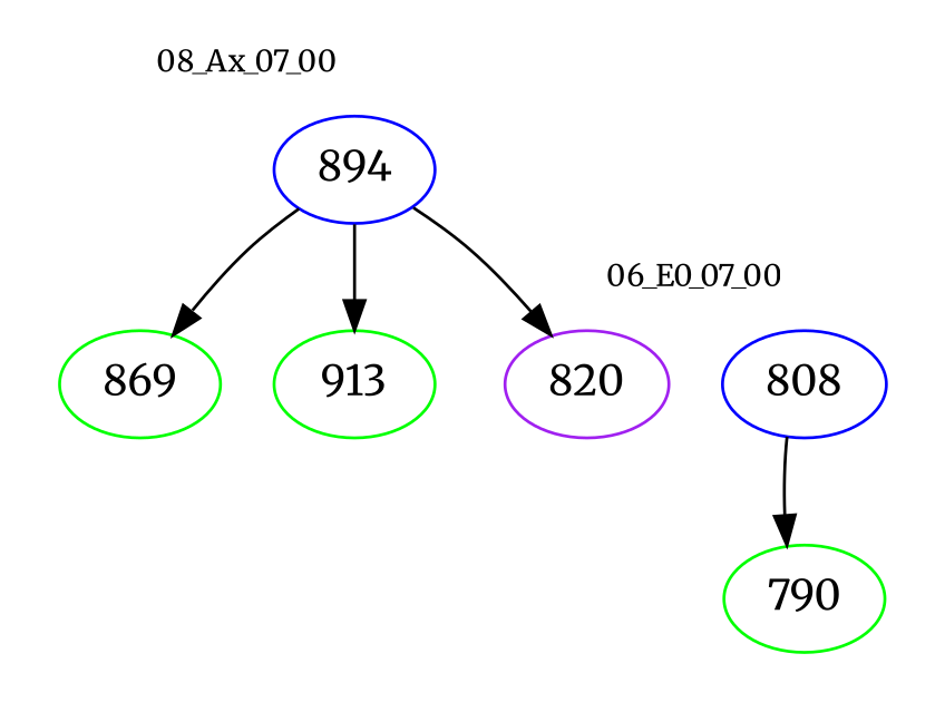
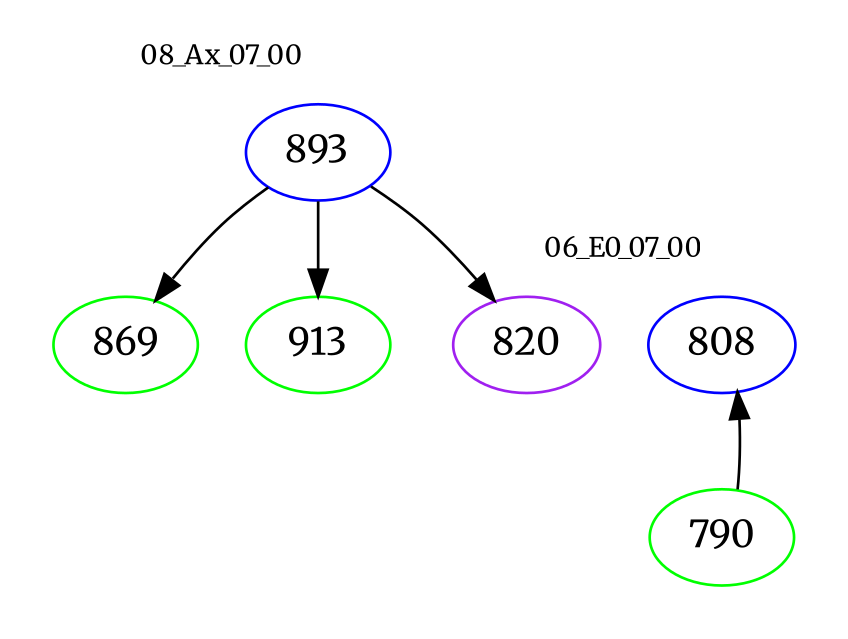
  digraph {
    fontname=Merriweather
    node [color=green fontname=Merriweather]
    edge [color=black fontname=Merriweather]
-   n1 [color=blue label=894]
+   n1 [color=blue label=893]
    n2 [label=869]
    n3 [label=913]
    n4 [color=blue label=808]
    n5 [label=790]
    n6 [color=purple label=820]
    subgraph cluster_1 {
      color=white
      fontsize=10
      label="08_Ax_07_00"
      n1
      n2
      n3
    }
    subgraph cluster_2 {
      color=white
      fontsize=10
      label="06_E0_07_00"
      n4
      n5
      n6
    }
    n1 -> n2
    n1 -> n3
    n1 -> n6
-   n4 -> n5
+   n5 -> n4
  }
